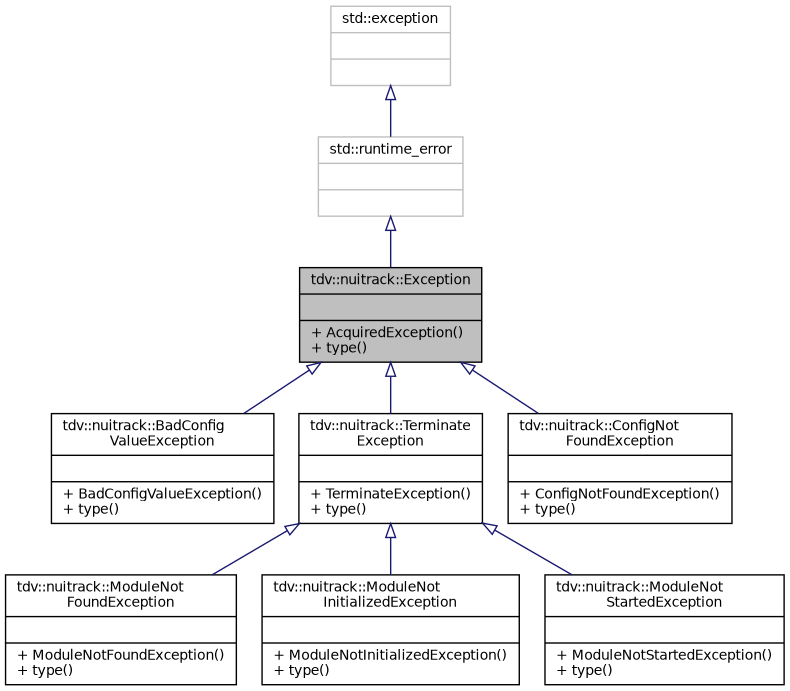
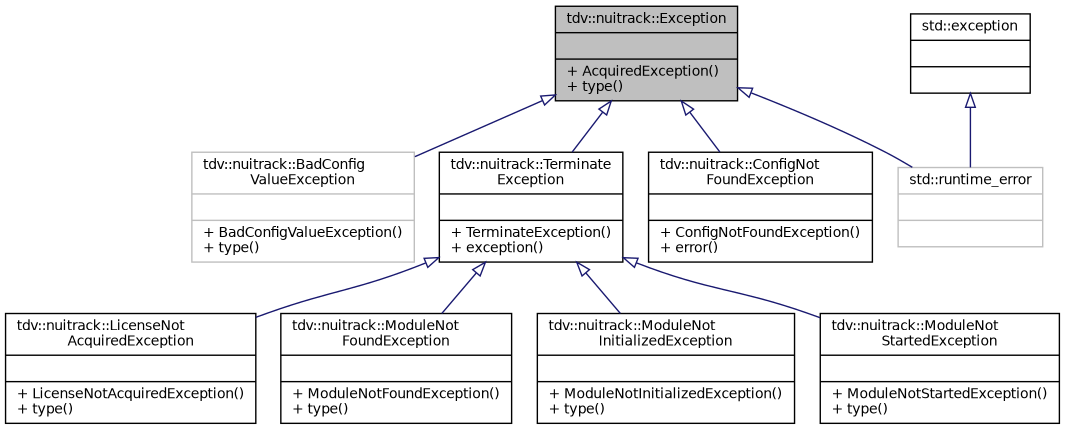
  digraph {
    node [color=black fillcolor=white fontname=Helvetica fontsize=10 shape=record style=filled]
    edge [arrowtail=onormal color=midnightblue dir=back fontname=Helvetica fontsize=10 labelfontname=Helvetica labelfontsize=10 style=solid]
    n1 [fillcolor=grey75 fontcolor=black height=0.2 label="{tdv::nuitrack::Exception\n||+ AcquiredException()\l+ type()\l}" width=0.4]
-   n2 [height=0.2 label="{tdv::nuitrack::BadConfig\lValueException\n||+ BadConfigValueException()\l+ type()\l}" width=0.4]
-   n3 [height=0.2 label="{tdv::nuitrack::Terminate\lException\n||+ TerminateException()\l+ type()\l}" width=0.4]
-   n4 [height=0.2 label="{tdv::nuitrack::ConfigNot\lFoundException\n||+ ConfigNotFoundException()\l+ type()\l}" width=0.4]
+   n2 [color=grey75 height=0.2 label="{tdv::nuitrack::BadConfig\lValueException\n||+ BadConfigValueException()\l+ type()\l}" width=0.4]
+   n3 [height=0.2 label="{tdv::nuitrack::Terminate\lException\n||+ TerminateException()\l+ exception()\l}" width=0.4]
+   n4 [height=0.2 label="{tdv::nuitrack::ConfigNot\lFoundException\n||+ ConfigNotFoundException()\l+ error()\l}" width=0.4]
+   n5 [height=0.2 label="{tdv::nuitrack::LicenseNot\lAcquiredException\n||+ LicenseNotAcquiredException()\l+ type()\l}" width=0.4]
    n6 [height=0.2 label="{tdv::nuitrack::ModuleNot\lFoundException\n||+ ModuleNotFoundException()\l+ type()\l}" width=0.4]
    n7 [height=0.2 label="{tdv::nuitrack::ModuleNot\lInitializedException\n||+ ModuleNotInitializedException()\l+ type()\l}" width=0.4]
    n8 [height=0.2 label="{tdv::nuitrack::ModuleNot\lStartedException\n||+ ModuleNotStartedException()\l+ type()\l}" width=0.4]
    n9 [color=grey75 height=0.2 label="{std::runtime_error\n||}" width=0.4]
-   n10 [color=grey75 height=0.2 label="{std::exception\n||}" width=0.4]
+   n10 [height=0.2 label="{std::exception\n||}" width=0.4]
    n1 -> n2
    n1 -> n3
    n1 -> n4
+   n3 -> n5
    n3 -> n6
    n3 -> n7
    n3 -> n8
-   n9 -> n1
+   n1 -> n9
    n10 -> n9
  }
